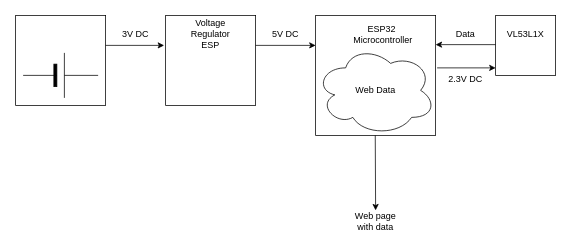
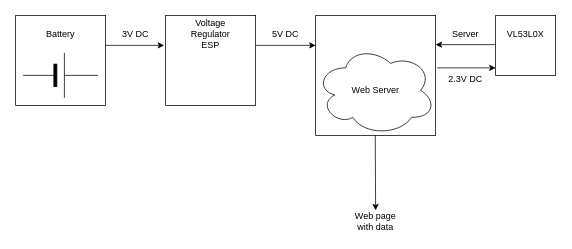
  <mxCell id="0" />
  <mxCell id="1" parent="0" />
  <mxCell id="2" value="" style="rounded=0;whiteSpace=wrap;html=1;" vertex="1" parent="1"><mxGeometry x="20" y="20" width="120" height="120" as="geometry" /></mxCell>
+ <mxCell id="3" value="Battery" style="text;html=1;align=center;verticalAlign=middle;whiteSpace=wrap;rounded=0;" vertex="1" parent="1"><mxGeometry x="50" y="30" width="60" height="30" as="geometry" /></mxCell>
  <mxCell id="4" value="" style="verticalLabelPosition=bottom;shadow=0;dashed=0;align=center;fillColor=strokeColor;html=1;verticalAlign=top;strokeWidth=1;shape=mxgraph.electrical.miscellaneous.monocell_battery;" vertex="1" parent="1"><mxGeometry x="30" y="70" width="100" height="60" as="geometry" /></mxCell>
  <mxCell id="5" value="" style="rounded=0;whiteSpace=wrap;html=1;" vertex="1" parent="1"><mxGeometry x="220" y="20" width="120" height="120" as="geometry" /></mxCell>
  <mxCell id="6" value="Voltage Regulator ESP" style="text;html=1;align=center;verticalAlign=middle;whiteSpace=wrap;rounded=0;" vertex="1" parent="1"><mxGeometry x="250" y="30" width="60" height="30" as="geometry" /></mxCell>
  <mxCell id="7" value="" style="whiteSpace=wrap;html=1;aspect=fixed;" vertex="1" parent="1"><mxGeometry x="420" y="20" width="160" height="160" as="geometry" /></mxCell>
- <mxCell id="8" value="ESP32&amp;nbsp;&lt;div&gt;Microcontroller&lt;/div&gt;" style="text;html=1;align=center;verticalAlign=middle;whiteSpace=wrap;rounded=0;" vertex="1" parent="1"><mxGeometry x="480" y="30" width="60" height="30" as="geometry" /></mxCell>
  <mxCell id="9" value="" style="whiteSpace=wrap;html=1;aspect=fixed;" vertex="1" parent="1"><mxGeometry x="660" y="20" width="80" height="80" as="geometry" /></mxCell>
- <mxCell id="10" value="Web Data" style="ellipse;shape=cloud;whiteSpace=wrap;html=1;" vertex="1" parent="1"><mxGeometry x="420" y="60" width="160" height="120" as="geometry" /></mxCell>
+ <mxCell id="10" value="Web Server" style="ellipse;shape=cloud;whiteSpace=wrap;html=1;" vertex="1" parent="1"><mxGeometry x="420" y="60" width="160" height="120" as="geometry" /></mxCell>
  <mxCell id="11" value="" style="endArrow=classic;html=1;rounded=0;" edge="1" parent="1"><mxGeometry width="50" height="50" relative="1" as="geometry"><mxPoint x="499.5" y="180" as="sourcePoint" /><mxPoint x="500" y="280" as="targetPoint" /></mxGeometry></mxCell>
  <mxCell id="12" value="Web page with data" style="text;html=1;align=center;verticalAlign=middle;whiteSpace=wrap;rounded=0;" vertex="1" parent="1"><mxGeometry x="470" y="280" width="60" height="30" as="geometry" /></mxCell>
  <mxCell id="13" value="" style="endArrow=classic;html=1;rounded=0;" edge="1" parent="1"><mxGeometry width="50" height="50" relative="1" as="geometry"><mxPoint x="140" y="60" as="sourcePoint" /><mxPoint x="218" y="60" as="targetPoint" /></mxGeometry></mxCell>
  <mxCell id="14" value="3V DC" style="text;html=1;align=center;verticalAlign=middle;whiteSpace=wrap;rounded=0;" vertex="1" parent="1"><mxGeometry x="150" y="30" width="60" height="30" as="geometry" /></mxCell>
  <mxCell id="15" value="" style="endArrow=classic;html=1;rounded=0;" edge="1" parent="1"><mxGeometry width="50" height="50" relative="1" as="geometry"><mxPoint x="340" y="60" as="sourcePoint" /><mxPoint x="420" y="60" as="targetPoint" /></mxGeometry></mxCell>
  <mxCell id="16" value="5V DC" style="text;html=1;align=center;verticalAlign=middle;whiteSpace=wrap;rounded=0;" vertex="1" parent="1"><mxGeometry x="350" y="30" width="60" height="30" as="geometry" /></mxCell>
  <mxCell id="17" value="" style="endArrow=classic;html=1;rounded=0;" edge="1" parent="1"><mxGeometry width="50" height="50" relative="1" as="geometry"><mxPoint x="660" y="59" as="sourcePoint" /><mxPoint x="580" y="59" as="targetPoint" /></mxGeometry></mxCell>
- <mxCell id="18" value="Data" style="text;html=1;align=center;verticalAlign=middle;whiteSpace=wrap;rounded=0;" vertex="1" parent="1"><mxGeometry x="590" y="30" width="60" height="30" as="geometry" /></mxCell>
- <mxCell id="19" value="VL53L1X" style="text;html=1;align=center;verticalAlign=middle;whiteSpace=wrap;rounded=0;" vertex="1" parent="1"><mxGeometry x="670" y="30" width="60" height="30" as="geometry" /></mxCell>
+ <mxCell id="18" value="Server" style="text;html=1;align=center;verticalAlign=middle;whiteSpace=wrap;rounded=0;" vertex="1" parent="1"><mxGeometry x="590" y="30" width="60" height="30" as="geometry" /></mxCell>
+ <mxCell id="19" value="VL53L0X" style="text;html=1;align=center;verticalAlign=middle;whiteSpace=wrap;rounded=0;" vertex="1" parent="1"><mxGeometry x="670" y="30" width="60" height="30" as="geometry" /></mxCell>
  <mxCell id="20" value="2.3V DC" style="text;html=1;align=center;verticalAlign=middle;whiteSpace=wrap;rounded=0;" vertex="1" parent="1"><mxGeometry x="590" y="90" width="60" height="30" as="geometry" /></mxCell>
  <mxCell id="21" value="" style="endArrow=classic;html=1;rounded=0;" edge="1" parent="1"><mxGeometry width="50" height="50" relative="1" as="geometry"><mxPoint x="582" y="90" as="sourcePoint" /><mxPoint x="660" y="90" as="targetPoint" /></mxGeometry></mxCell>
